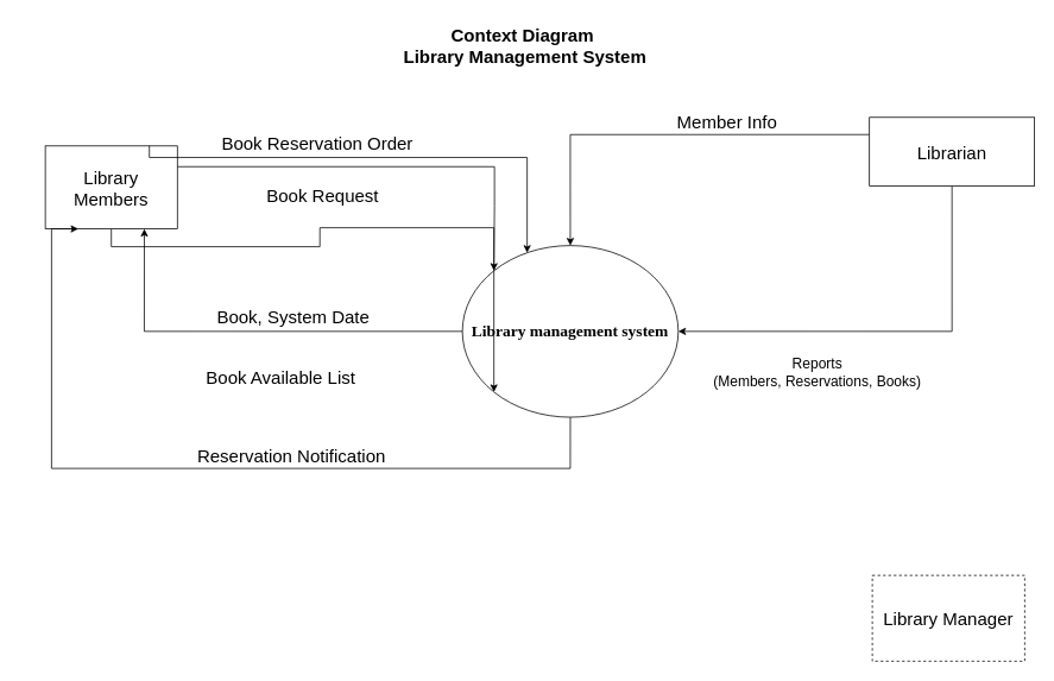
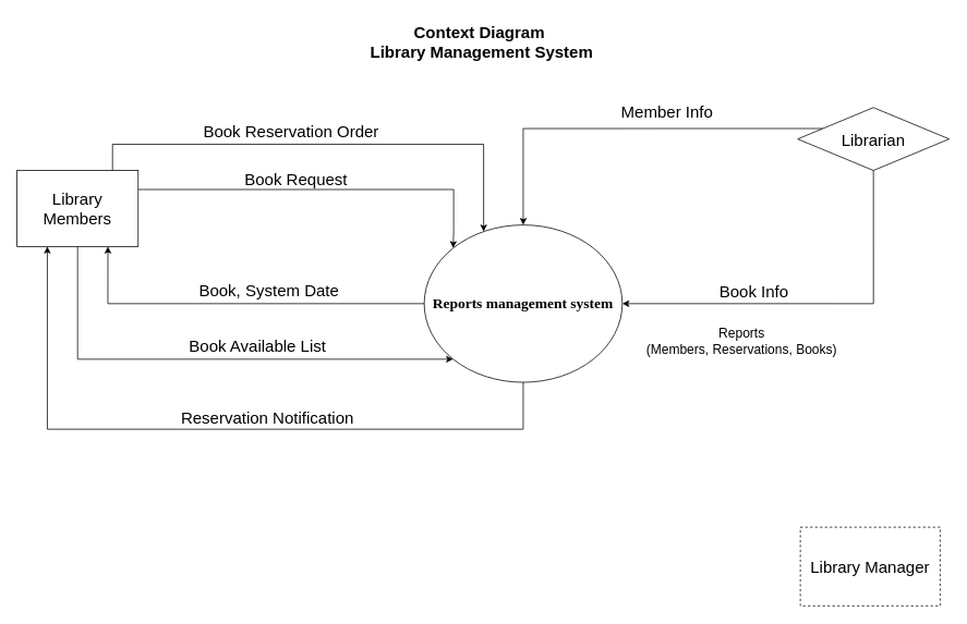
  <mxCell id="0" />
  <mxCell id="1" parent="0" />
  <mxCell id="2" value="Context Diagram&amp;nbsp;&lt;br style=&quot;font-size: 20px;&quot;&gt;Library Management System" style="text;html=1;align=center;verticalAlign=middle;resizable=0;points=[];autosize=1;strokeColor=none;fillColor=none;fontStyle=1;fontSize=20;" parent="1" vertex="1"><mxGeometry x="443" y="20" width="290" height="60" as="geometry" /></mxCell>
  <mxCell id="3" value="" style="group" parent="1" vertex="1" connectable="0"><mxGeometry x="20" y="118" width="1140" height="623.29" as="geometry" /></mxCell>
- <mxCell id="4" value="&lt;font style=&quot;font-size: 18px;&quot; face=&quot;Verdana&quot;&gt;&lt;b style=&quot;font-size: 18px;&quot;&gt;Library management system&lt;/b&gt;&lt;/font&gt;" style="ellipse;whiteSpace=wrap;html=1;movable=1;resizable=1;rotatable=1;deletable=1;editable=1;locked=0;connectable=1;container=0;fontSize=18;" parent="3" vertex="1"><mxGeometry x="498" y="156.997" width="242.25" height="192.575" as="geometry" /></mxCell>
+ <mxCell id="4" value="&lt;font style=&quot;font-size: 18px;&quot; face=&quot;Verdana&quot;&gt;&lt;b style=&quot;font-size: 18px;&quot;&gt;Reports management system&lt;/b&gt;&lt;/font&gt;" style="ellipse;whiteSpace=wrap;html=1;movable=1;resizable=1;rotatable=1;deletable=1;editable=1;locked=0;connectable=1;container=0;fontSize=18;" parent="3" vertex="1"><mxGeometry x="498" y="156.997" width="242.25" height="192.575" as="geometry" /></mxCell>
  <mxCell id="5" style="edgeStyle=orthogonalEdgeStyle;rounded=0;orthogonalLoop=1;jettySize=auto;html=1;exitX=0.5;exitY=1;exitDx=0;exitDy=0;entryX=0;entryY=1;entryDx=0;entryDy=0;" parent="3" source="7" target="4" edge="1"><mxGeometry relative="1" as="geometry" /></mxCell>
  <mxCell id="6" style="edgeStyle=orthogonalEdgeStyle;rounded=0;orthogonalLoop=1;jettySize=auto;html=1;exitX=1;exitY=0.25;exitDx=0;exitDy=0;entryX=0;entryY=0;entryDx=0;entryDy=0;" parent="3" source="7" target="4" edge="1"><mxGeometry relative="1" as="geometry"><Array as="points"><mxPoint x="534" y="113" /><mxPoint x="534" y="165" /></Array></mxGeometry></mxCell>
- <mxCell id="7" value="&lt;font style=&quot;font-size: 20px;&quot;&gt;Library Members&lt;br style=&quot;font-size: 20px;&quot;&gt;&lt;/font&gt;" style="rounded=0;whiteSpace=wrap;html=1;container=0;fontSize=20;" parent="3" vertex="1"><mxGeometry x="30" y="45.228" width="148.2" height="93.078" as="geometry" /></mxCell>
+ <mxCell id="7" value="&lt;font style=&quot;font-size: 20px;&quot;&gt;Library Members&lt;br style=&quot;font-size: 20px;&quot;&gt;&lt;/font&gt;" style="rounded=0;whiteSpace=wrap;html=1;container=0;fontSize=20;" parent="3" vertex="1"><mxGeometry y="90.228" width="148.2" height="93.078" as="geometry" /></mxCell>
  <mxCell id="8" style="edgeStyle=orthogonalEdgeStyle;rounded=0;orthogonalLoop=1;jettySize=auto;html=1;exitX=0;exitY=0.25;exitDx=0;exitDy=0;entryX=0.5;entryY=0;entryDx=0;entryDy=0;" parent="3" source="10" target="4" edge="1"><mxGeometry relative="1" as="geometry" /></mxCell>
  <mxCell id="9" style="edgeStyle=orthogonalEdgeStyle;rounded=0;orthogonalLoop=1;jettySize=auto;html=1;exitX=0.5;exitY=1;exitDx=0;exitDy=0;entryX=1;entryY=0.5;entryDx=0;entryDy=0;" parent="3" source="10" target="4" edge="1"><mxGeometry relative="1" as="geometry" /></mxCell>
- <mxCell id="10" value="&lt;font style=&quot;font-size: 20px;&quot;&gt;Librarian&lt;br style=&quot;font-size: 20px;&quot;&gt;&lt;/font&gt;" style="rounded=0;whiteSpace=wrap;html=1;container=0;fontSize=20;" parent="3" vertex="1"><mxGeometry x="954.75" y="13.198" width="185.25" height="77.03" as="geometry" /></mxCell>
+ <mxCell id="10" value="&lt;font style=&quot;font-size: 20px;&quot;&gt;Librarian&lt;br style=&quot;font-size: 20px;&quot;&gt;&lt;/font&gt;" style="rhombus;whiteSpace=wrap;html=1;container=0;fontSize=20;" parent="3" vertex="1"><mxGeometry x="954.75" y="13.198" width="185.25" height="77.03" as="geometry" /></mxCell>
  <mxCell id="11" value="&lt;font style=&quot;font-size: 20px;&quot;&gt;&lt;font style=&quot;font-size: 20px;&quot;&gt;Book Request&lt;/font&gt;&lt;br style=&quot;font-size: 20px;&quot;&gt;&lt;/font&gt;" style="text;html=1;align=center;verticalAlign=middle;resizable=0;points=[];autosize=1;strokeColor=none;fillColor=none;rotation=0;container=0;fontSize=20;" parent="3" vertex="1"><mxGeometry x="269.004" y="83.003" width="144" height="36" as="geometry" /></mxCell>
  <mxCell id="12" value="Book, System Date" style="text;html=1;align=center;verticalAlign=middle;resizable=0;points=[];autosize=1;strokeColor=none;fillColor=none;container=0;fontSize=20;" parent="3" vertex="1"><mxGeometry x="212.997" y="215.999" width="190" height="40" as="geometry" /></mxCell>
  <mxCell id="13" value="&amp;nbsp;Member Info" style="text;html=1;align=center;verticalAlign=middle;resizable=0;points=[];autosize=1;strokeColor=none;fillColor=none;container=0;fontSize=20;" parent="3" vertex="1"><mxGeometry x="723.538" width="136" height="36" as="geometry" /></mxCell>
- <mxCell id="14" value="&lt;font style=&quot;font-size: 16px;&quot;&gt;Reports&lt;br style=&quot;font-size: 16px;&quot;&gt;(Members, Reservations, Books)&lt;/font&gt;" style="text;html=1;align=center;verticalAlign=middle;resizable=0;points=[];autosize=1;strokeColor=none;fillColor=none;container=0;fontSize=16;" parent="3" vertex="1"><mxGeometry x="770.247" y="274.003" width="251" height="50" as="geometry" /></mxCell>
+ <mxCell id="14" value="&lt;font style=&quot;font-size: 16px;&quot;&gt;Reports&lt;br style=&quot;font-size: 16px;&quot;&gt;(Members, Reservations, Books)&lt;/font&gt;" style="text;html=1;align=center;verticalAlign=middle;resizable=0;points=[];autosize=1;strokeColor=none;fillColor=none;container=0;fontSize=16;" parent="3" vertex="1"><mxGeometry x="760.247" y="274.003" width="251" height="50" as="geometry" /></mxCell>
  <mxCell id="15" value="Book Available List" style="text;html=1;align=center;verticalAlign=middle;resizable=0;points=[];autosize=1;strokeColor=none;fillColor=none;container=0;fontSize=20;" parent="3" vertex="1"><mxGeometry x="201.004" y="286.005" width="186" height="36" as="geometry" /></mxCell>
  <mxCell id="16" style="edgeStyle=orthogonalEdgeStyle;rounded=0;orthogonalLoop=1;jettySize=auto;html=1;exitX=0.5;exitY=1;exitDx=0;exitDy=0;entryX=0.25;entryY=1;entryDx=0;entryDy=0;" parent="3" source="4" target="7" edge="1"><mxGeometry relative="1" as="geometry"><Array as="points"><mxPoint x="619" y="407" /><mxPoint x="37" y="407" /></Array></mxGeometry></mxCell>
  <mxCell id="17" style="edgeStyle=orthogonalEdgeStyle;rounded=0;orthogonalLoop=1;jettySize=auto;html=1;exitX=0;exitY=0.5;exitDx=0;exitDy=0;entryX=0.75;entryY=1;entryDx=0;entryDy=0;" parent="3" source="4" target="7" edge="1"><mxGeometry relative="1" as="geometry"><mxPoint x="128.25" y="186.515" as="targetPoint" /></mxGeometry></mxCell>
  <mxCell id="18" value="Book Reservation Order" style="text;html=1;align=center;verticalAlign=middle;resizable=0;points=[];autosize=1;strokeColor=none;fillColor=none;container=0;fontSize=20;" parent="3" vertex="1"><mxGeometry x="215.15" y="21.647" width="240" height="40" as="geometry" /></mxCell>
  <mxCell id="19" style="edgeStyle=elbowEdgeStyle;rounded=0;orthogonalLoop=1;jettySize=auto;elbow=vertical;html=1;exitX=0.788;exitY=-0.002;exitDx=0;exitDy=0;entryX=0.3;entryY=0.042;entryDx=0;entryDy=0;entryPerimeter=0;exitPerimeter=0;" parent="3" source="7" target="4" edge="1"><mxGeometry relative="1" as="geometry"><mxPoint x="198.075" y="149.605" as="sourcePoint" /><mxPoint x="574.275" y="138.372" as="targetPoint" /><Array as="points"><mxPoint x="384.75" y="58.132" /><mxPoint x="470.25" y="58.132" /><mxPoint x="470.25" y="58.132" /></Array></mxGeometry></mxCell>
  <mxCell id="20" value="&lt;font style=&quot;font-size: 20px;&quot;&gt;Library Manager&lt;/font&gt;" style="rounded=0;whiteSpace=wrap;html=1;container=0;fontSize=13;dashed=1;" parent="3" vertex="1"><mxGeometry x="958" y="527.003" width="171" height="96.287" as="geometry" /></mxCell>
  <mxCell id="21" value="Reservation Notification" style="text;html=1;align=center;verticalAlign=middle;resizable=0;points=[];autosize=1;strokeColor=none;fillColor=none;fontSize=20;" parent="3" vertex="1"><mxGeometry x="191" y="375" width="229" height="36" as="geometry" /></mxCell>
+ <mxCell id="22" value="Book Info" style="text;html=1;align=center;verticalAlign=middle;resizable=0;points=[];autosize=1;strokeColor=none;fillColor=none;container=0;fontSize=20;" parent="3" vertex="1"><mxGeometry x="849.998" y="220" width="103" height="36" as="geometry" /></mxCell>
